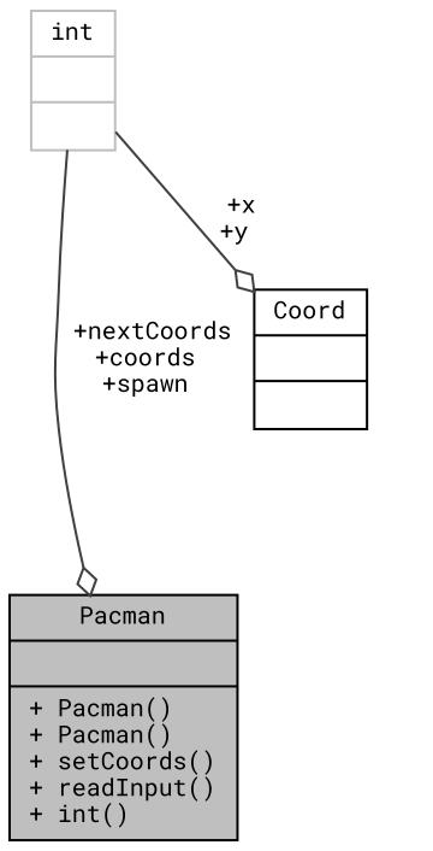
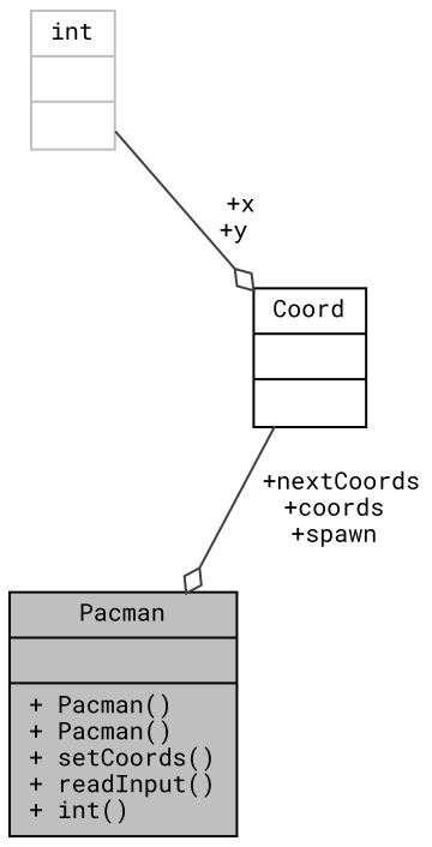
  digraph {
    fontname="Roboto Mono"
    node [color=black fillcolor=white fontname="Roboto Mono" fontsize=10 shape=record style=filled]
    edge [arrowhead=odiamond color=grey25 fontname="Roboto Mono" fontsize=10 labelfontname=Helvetica labelfontsize=10 style=solid]
    n1 [fillcolor=grey75 fontcolor=black height=0.2 label="{Pacman\n||+ Pacman()\l+ Pacman()\l+ setCoords()\l+ readInput()\l+ int()\l}" width=0.4]
    n2 [height=0.2 label="{Coord\n||}" width=0.4]
    n3 [color=grey75 height=0.2 label="{int\n||}" width=0.4]
-   n3 -> n1 [label=" +nextCoords\n+coords\n+spawn"]
+   n2 -> n1 [label=" +nextCoords\n+coords\n+spawn"]
    n3 -> n2 [label=" +x\n+y"]
  }
